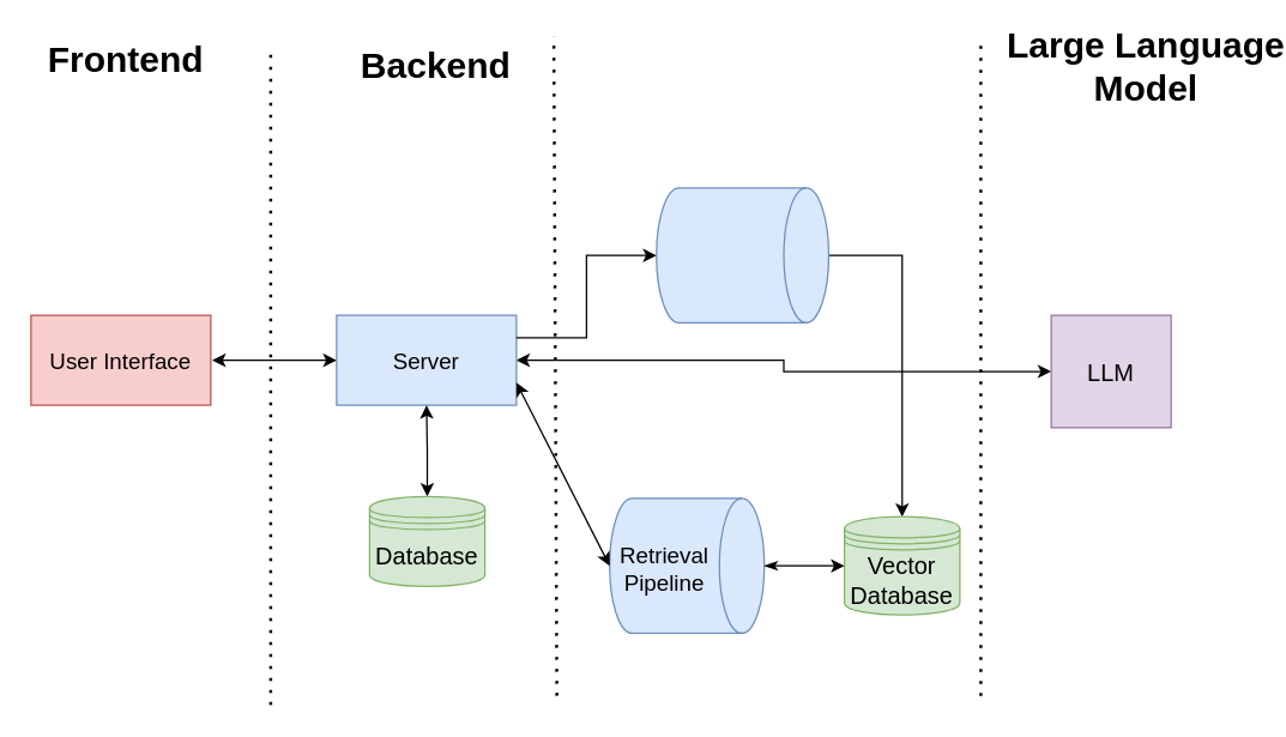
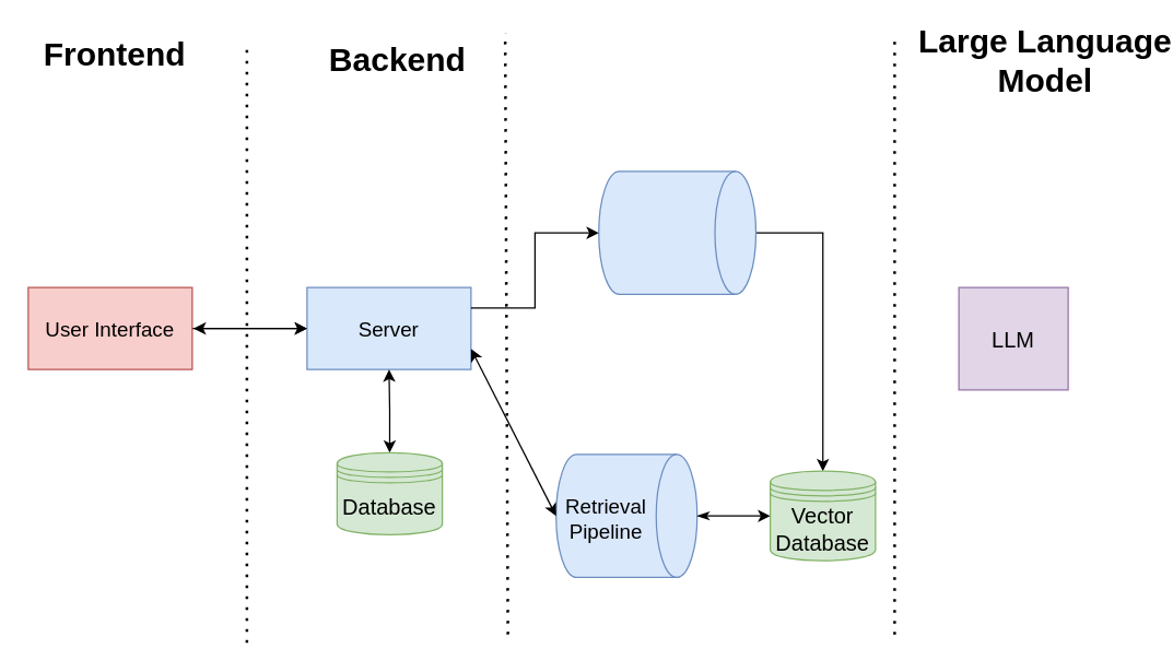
  <mxCell id="0" />
  <mxCell id="1" parent="0" />
  <mxCell id="2" value="" style="endArrow=none;dashed=1;html=1;dashPattern=1 3;strokeWidth=2;rounded=0;" edge="1" parent="1"><mxGeometry width="50" height="50" relative="1" as="geometry"><mxPoint x="180" y="470" as="sourcePoint" /><mxPoint x="180" y="35" as="targetPoint" /></mxGeometry></mxCell>
  <mxCell id="3" value="Frontend" style="text;strokeColor=none;fillColor=none;html=1;fontSize=24;fontStyle=1;verticalAlign=middle;align=center;" vertex="1" parent="1"><mxGeometry x="33" y="20" width="100" height="40" as="geometry" /></mxCell>
  <mxCell id="4" style="edgeStyle=orthogonalEdgeStyle;rounded=0;orthogonalLoop=1;jettySize=auto;html=1;entryX=0.5;entryY=0;entryDx=0;entryDy=0;" edge="1" parent="1" source="5" target="7"><mxGeometry relative="1" as="geometry" /></mxCell>
  <mxCell id="5" value="" style="shape=cylinder3;whiteSpace=wrap;html=1;boundedLbl=1;backgroundOutline=1;size=15;rotation=90;fontSize=15;fillColor=#dae8fc;strokeColor=#6c8ebf;" vertex="1" parent="1"><mxGeometry x="450" y="112.5" width="90" height="115" as="geometry" /></mxCell>
  <mxCell id="6" value="" style="endArrow=none;dashed=1;html=1;dashPattern=1 3;strokeWidth=2;rounded=0;" edge="1" parent="1"><mxGeometry width="50" height="50" relative="1" as="geometry"><mxPoint x="654" y="464" as="sourcePoint" /><mxPoint x="654" y="24" as="targetPoint" /></mxGeometry></mxCell>
  <mxCell id="7" value="Vector Database" style="shape=datastore;whiteSpace=wrap;html=1;fontSize=16;fillColor=#d5e8d4;strokeColor=#82b366;" vertex="1" parent="1"><mxGeometry x="563" y="344.5" width="77" height="65.5" as="geometry" /></mxCell>
- <mxCell id="8" style="edgeStyle=orthogonalEdgeStyle;rounded=0;orthogonalLoop=1;jettySize=auto;html=1;startArrow=classic;startFill=1;" edge="1" parent="1" source="9" target="12"><mxGeometry relative="1" as="geometry" /></mxCell>
  <mxCell id="9" value="Server" style="rounded=0;whiteSpace=wrap;html=1;fontSize=15;fillColor=#dae8fc;strokeColor=#6c8ebf;" vertex="1" parent="1"><mxGeometry x="224" y="210" width="120" height="60" as="geometry" /></mxCell>
  <mxCell id="10" value="Backend" style="text;strokeColor=none;fillColor=none;html=1;fontSize=24;fontStyle=1;verticalAlign=middle;align=center;" vertex="1" parent="1"><mxGeometry x="240" y="24" width="100" height="40" as="geometry" /></mxCell>
  <mxCell id="11" style="edgeStyle=orthogonalEdgeStyle;rounded=0;orthogonalLoop=1;jettySize=auto;html=1;entryX=0.5;entryY=1;entryDx=0;entryDy=0;entryPerimeter=0;exitX=1;exitY=0.25;exitDx=0;exitDy=0;" edge="1" parent="1" source="9" target="5"><mxGeometry relative="1" as="geometry" /></mxCell>
  <mxCell id="12" value="LLM" style="rounded=0;whiteSpace=wrap;html=1;fontSize=16;fillColor=#e1d5e7;strokeColor=#9673a6;" vertex="1" parent="1"><mxGeometry x="701" y="210" width="80" height="75" as="geometry" /></mxCell>
  <mxCell id="13" value="" style="endArrow=none;dashed=1;html=1;dashPattern=1 3;strokeWidth=2;rounded=0;" edge="1" parent="1"><mxGeometry width="50" height="50" relative="1" as="geometry"><mxPoint x="371" y="464" as="sourcePoint" /><mxPoint x="369" y="24" as="targetPoint" /></mxGeometry></mxCell>
  <mxCell id="14" value="Large Language &lt;br&gt;Model" style="text;strokeColor=none;fillColor=none;html=1;fontSize=24;fontStyle=1;verticalAlign=middle;align=center;" vertex="1" parent="1"><mxGeometry x="714" y="24" width="100" height="40" as="geometry" /></mxCell>
  <mxCell id="15" value="" style="endArrow=classic;startArrow=classic;html=1;rounded=0;entryX=0;entryY=0.5;entryDx=0;entryDy=0;" edge="1" parent="1" target="9"><mxGeometry width="50" height="50" relative="1" as="geometry"><mxPoint x="141" y="240" as="sourcePoint" /><mxPoint x="108" y="155" as="targetPoint" /></mxGeometry></mxCell>
+ <mxCell id="16" value="" style="edgeStyle=orthogonalEdgeStyle;rounded=0;orthogonalLoop=1;jettySize=auto;html=1;" edge="1" parent="1" source="17" target="9"><mxGeometry relative="1" as="geometry" /></mxCell>
  <mxCell id="17" value="&lt;font style=&quot;font-size: 15px;&quot;&gt;User Interface&lt;/font&gt;" style="rounded=0;whiteSpace=wrap;html=1;fillColor=#f8cecc;strokeColor=#b85450;" vertex="1" parent="1"><mxGeometry x="20" y="210" width="120" height="60" as="geometry" /></mxCell>
  <mxCell id="18" style="edgeStyle=orthogonalEdgeStyle;rounded=0;orthogonalLoop=1;jettySize=auto;html=1;exitX=0.5;exitY=0;exitDx=0;exitDy=0;entryX=0.5;entryY=1;entryDx=0;entryDy=0;startArrow=classic;startFill=1;" edge="1" parent="1" source="19" target="9"><mxGeometry relative="1" as="geometry" /></mxCell>
  <mxCell id="19" value="Database" style="shape=datastore;whiteSpace=wrap;html=1;fontSize=16;fillColor=#d5e8d4;strokeColor=#82b366;" vertex="1" parent="1"><mxGeometry x="246" y="331" width="77" height="60" as="geometry" /></mxCell>
  <mxCell id="20" value="" style="shape=cylinder3;whiteSpace=wrap;html=1;boundedLbl=1;backgroundOutline=1;size=15;rotation=90;fontSize=15;fillColor=#dae8fc;strokeColor=#6c8ebf;" vertex="1" parent="1"><mxGeometry x="412.88" y="325.63" width="90" height="103.25" as="geometry" /></mxCell>
  <mxCell id="21" value="&lt;font style=&quot;font-size: 15px;&quot;&gt;Retrieval Pipeline&lt;/font&gt;" style="text;html=1;align=center;verticalAlign=middle;whiteSpace=wrap;rounded=0;" vertex="1" parent="1"><mxGeometry x="413" y="364" width="60" height="30" as="geometry" /></mxCell>
  <mxCell id="22" value="" style="endArrow=classic;html=1;rounded=0;exitX=1;exitY=0.75;exitDx=0;exitDy=0;entryX=0.5;entryY=1;entryDx=0;entryDy=0;entryPerimeter=0;startArrow=classic;startFill=1;" edge="1" parent="1" source="9" target="20"><mxGeometry width="50" height="50" relative="1" as="geometry"><mxPoint x="360" y="221" as="sourcePoint" /><mxPoint x="410" y="171" as="targetPoint" /></mxGeometry></mxCell>
  <mxCell id="23" value="" style="endArrow=classic;html=1;rounded=0;exitX=0.5;exitY=0;exitDx=0;exitDy=0;exitPerimeter=0;entryX=0;entryY=0.5;entryDx=0;entryDy=0;startArrow=classicThin;startFill=1;" edge="1" parent="1" source="20" target="7"><mxGeometry width="50" height="50" relative="1" as="geometry"><mxPoint x="505" y="221" as="sourcePoint" /><mxPoint x="555" y="171" as="targetPoint" /></mxGeometry></mxCell>
